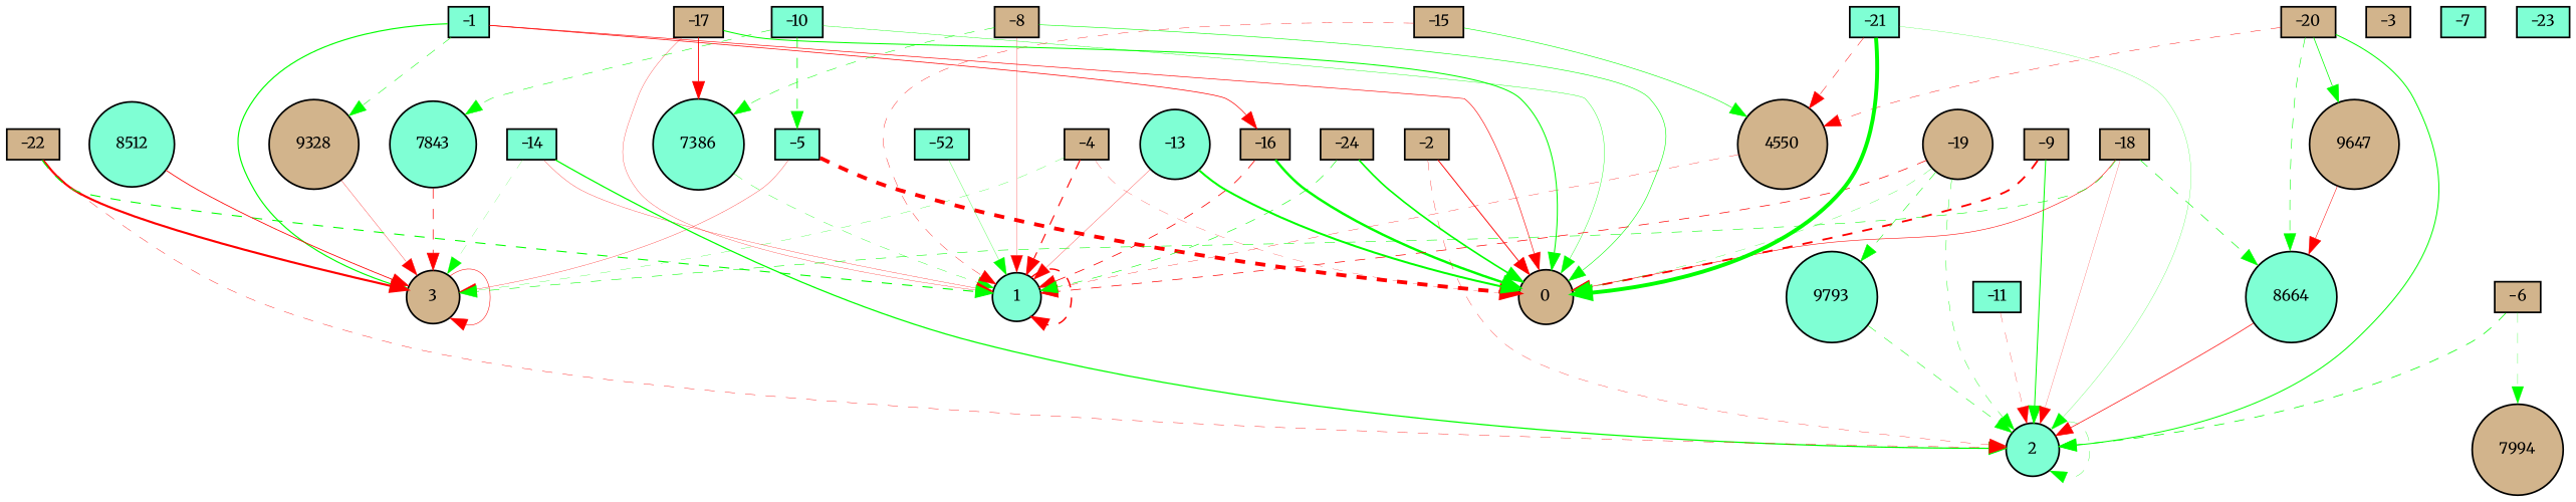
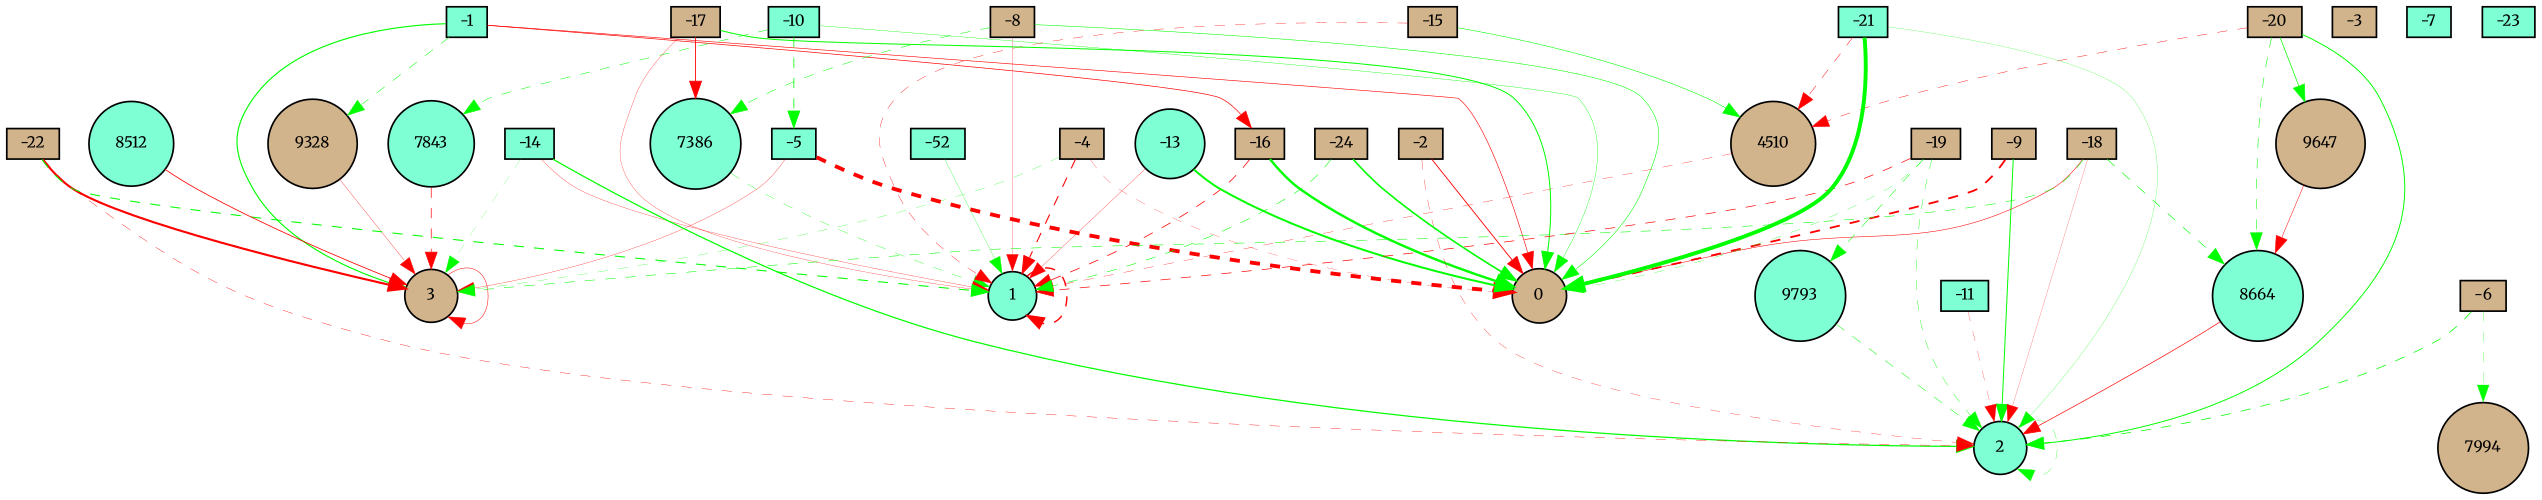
  digraph {
    fontname=Merriweather
    node [fillcolor=tan fontname=Merriweather fontsize=9 shape=box style=filled]
    edge [color=green fontname=Merriweather style=dashed]
    -1 [fillcolor=aquamarine height=0.2 width=0.2]
    0 [height=0.2 shape=circle width=0.2]
    3 [height=0.2 shape=circle width=0.2]
    9328 [height=0.2 shape=circle width=0.2]
    -16 [height=0.2 width=0.2]
    1 [fillcolor=aquamarine height=0.2 shape=circle width=0.2]
    -2 [height=0.2 width=0.2]
    2 [fillcolor=aquamarine height=0.2 shape=circle width=0.2]
    -3 [height=0.2 width=0.2]
    -4 [height=0.2 width=0.2]
    -5 [fillcolor=aquamarine height=0.2 width=0.2]
    -6 [height=0.2 width=0.2]
    7994 [height=0.2 shape=circle width=0.2]
    -7 [fillcolor=aquamarine height=0.2 width=0.2]
    -8 [height=0.2 width=0.2]
    7386 [fillcolor=aquamarine height=0.2 shape=circle width=0.2]
    -9 [height=0.2 width=0.2]
    -10 [fillcolor=aquamarine height=0.2 width=0.2]
    7843 [fillcolor=aquamarine height=0.2 shape=circle width=0.2]
    -11 [fillcolor=aquamarine height=0.2 width=0.2]
    n21 [fillcolor=aquamarine height=0.2 label=-52 width=0.2]
    -13 [fillcolor=aquamarine height=0.2 shape=circle width=0.2]
    -14 [fillcolor=aquamarine height=0.2 width=0.2]
    -15 [height=0.2 width=0.2]
-   4550 [height=0.2 shape=circle width=0.2]
+   4550 [height=0.2 shape=circle width=0.2 label=4510]
    -17 [height=0.2 width=0.2]
    -18 [height=0.2 width=0.2]
    8664 [fillcolor=aquamarine height=0.2 shape=circle width=0.2]
-   -19 [height=0.2 shape=circle width=0.2]
+   -19 [height=0.2 width=0.2]
    9793 [fillcolor=aquamarine height=0.2 shape=circle width=0.2]
    -20 [height=0.2 width=0.2]
    9647 [height=0.2 shape=circle width=0.2]
    -21 [fillcolor=aquamarine height=0.2 width=0.2]
    -22 [height=0.2 width=0.2]
    -23 [fillcolor=aquamarine height=0.2 width=0.2]
    -24 [height=0.2 width=0.2]
    8512 [fillcolor=aquamarine height=0.2 shape=circle width=0.2]
    -1 -> 0 [color=red penwidth=0.35677456862276524 style=solid]
    -1 -> 3 [penwidth=0.6754003604717075 style=solid]
    -1 -> 9328 [penwidth=0.297310835890903]
    -1 -> -16 [color=red penwidth=0.40402520832185096 style=solid]
    3 -> 3 [color=red penwidth=0.2887585877263189 style=solid]
    9328 -> 3 [color=red penwidth=0.18493377801169092 style=solid]
    -16 -> 0 [penwidth=1.4239931455841421 style=solid]
    -16 -> 1 [color=red penwidth=0.45088144382953643]
    1 -> 1 [color=red penwidth=0.8214314175302064]
    -2 -> 0 [color=red penwidth=0.5266720869855848 style=solid]
    -2 -> 2 [color=red penwidth=0.18431739280251094]
    2 -> 2 [penwidth=0.1814422018437591]
    -4 -> 0 [color=red penwidth=0.14003253488648454]
    -4 -> 3 [penwidth=0.16375152253716496]
    -4 -> 1 [color=red penwidth=0.6317649977656189]
    -5 -> 0 [color=red penwidth=2.2687291417941435]
    -5 -> 3 [color=red penwidth=0.17571449742367773 style=solid]
    -6 -> 2 [penwidth=0.4292157284402607]
    -6 -> 7994 [penwidth=0.16266751063267085]
    -8 -> 0 [penwidth=0.3238907130073919 style=solid]
    -8 -> 1 [color=red penwidth=0.15429743179816774 style=solid]
    -8 -> 7386 [penwidth=0.2958578780438424]
    7386 -> 1 [penwidth=0.2055870125004856]
    -9 -> 0 [color=red penwidth=1.0849481313624334]
    -9 -> 2 [penwidth=0.5775443224969616 style=solid]
    -10 -> 0 [penwidth=0.2216622002798017 style=solid]
    -10 -> -5 [penwidth=0.4540488378343489]
    -10 -> 7843 [penwidth=0.29764407492593214]
    7843 -> 3 [color=red penwidth=0.3943280195268327]
    -11 -> 2 [color=red penwidth=0.1528503820438361]
    n21 -> 1 [penwidth=0.17002679852228428 style=solid]
    -13 -> 0 [penwidth=1.1736419059235317 style=solid]
    -13 -> 1 [color=red penwidth=0.16866272385397452 style=solid]
    -14 -> 3 [penwidth=0.10975856167138774]
    -14 -> 1 [color=red penwidth=0.17246451404415786 style=solid]
    -14 -> 2 [penwidth=0.7243701140522985 style=solid]
    -15 -> 1 [color=red penwidth=0.21751041280052308]
    -15 -> 4550 [penwidth=0.32976817504059175 style=solid]
    4550 -> 1 [color=red penwidth=0.1880348455761383]
    -17 -> 0 [penwidth=0.5901034655753834 style=solid]
    -17 -> 1 [color=red penwidth=0.16608824215362095 style=solid]
    -17 -> 7386 [color=red penwidth=0.5082920995631227 style=solid]
    -18 -> 0 [color=red penwidth=0.31589192953614265 style=solid]
    -18 -> 3 [penwidth=0.31628985469904924]
    -18 -> 2 [color=red penwidth=0.1252838629082178 style=solid]
    -18 -> 8664 [penwidth=0.36573344801688945]
    8664 -> 2 [color=red penwidth=0.39578912800363963 style=solid]
    -19 -> 0 [penwidth=0.16468635902929668]
    -19 -> 1 [color=red penwidth=0.401898934688234]
    -19 -> 2 [penwidth=0.23269305711422333]
    -19 -> 9793 [penwidth=0.3034722651214694]
    9793 -> 2 [penwidth=0.29453735633647804]
    -20 -> 2 [penwidth=0.5712852939461751 style=solid]
    -20 -> 4550 [color=red penwidth=0.24921905085906743]
    -20 -> 8664 [penwidth=0.3174463959611339]
    -20 -> 9647 [penwidth=0.41918217058582496 style=solid]
    9647 -> 8664 [color=red penwidth=0.2801996590925435 style=solid]
    -21 -> 0 [penwidth=2.308778676277896 style=solid]
    -21 -> 2 [penwidth=0.14065992783086229 style=solid]
    -21 -> 4550 [color=red penwidth=0.27483608787300207]
    -22 -> 3 [color=red penwidth=1.2455061048715448 style=solid]
    -22 -> 1 [penwidth=0.6200444310240116]
    -22 -> 2 [color=red penwidth=0.22771706974230557]
    -24 -> 0 [penwidth=0.9521869276167366 style=solid]
    -24 -> 1 [penwidth=0.3295003695038079]
    8512 -> 3 [color=red penwidth=0.47303836522885645 style=solid]
  }
